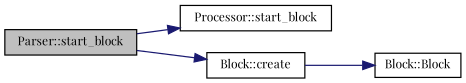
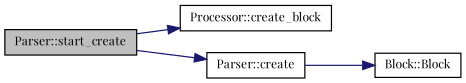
  digraph {
    fontname="Playfair Display"
    rankdir=LR
    node [color=black fillcolor=white fontname="Playfair Display" fontsize=10 shape=record style=filled]
    edge [color=midnightblue fontname="Playfair Display" fontsize=10 labelfontname=Helvetica labelfontsize=10 style=solid]
-   n1 [fillcolor=grey75 fontcolor=black height=0.2 label="Parser::start_block" width=0.4]
-   n2 [height=0.2 label="Processor::start_block" width=0.4]
-   n3 [height=0.2 label="Block::create" width=0.4]
+   n1 [fillcolor=grey75 fontcolor=black height=0.2 label="Parser::start_create" width=0.4]
+   n2 [height=0.2 label="Processor::create_block" width=0.4]
+   n3 [height=0.2 label="Parser::create" width=0.4]
    n4 [height=0.2 label="Block::Block" width=0.4]
    n1 -> n2
    n1 -> n3
    n3 -> n4
  }
